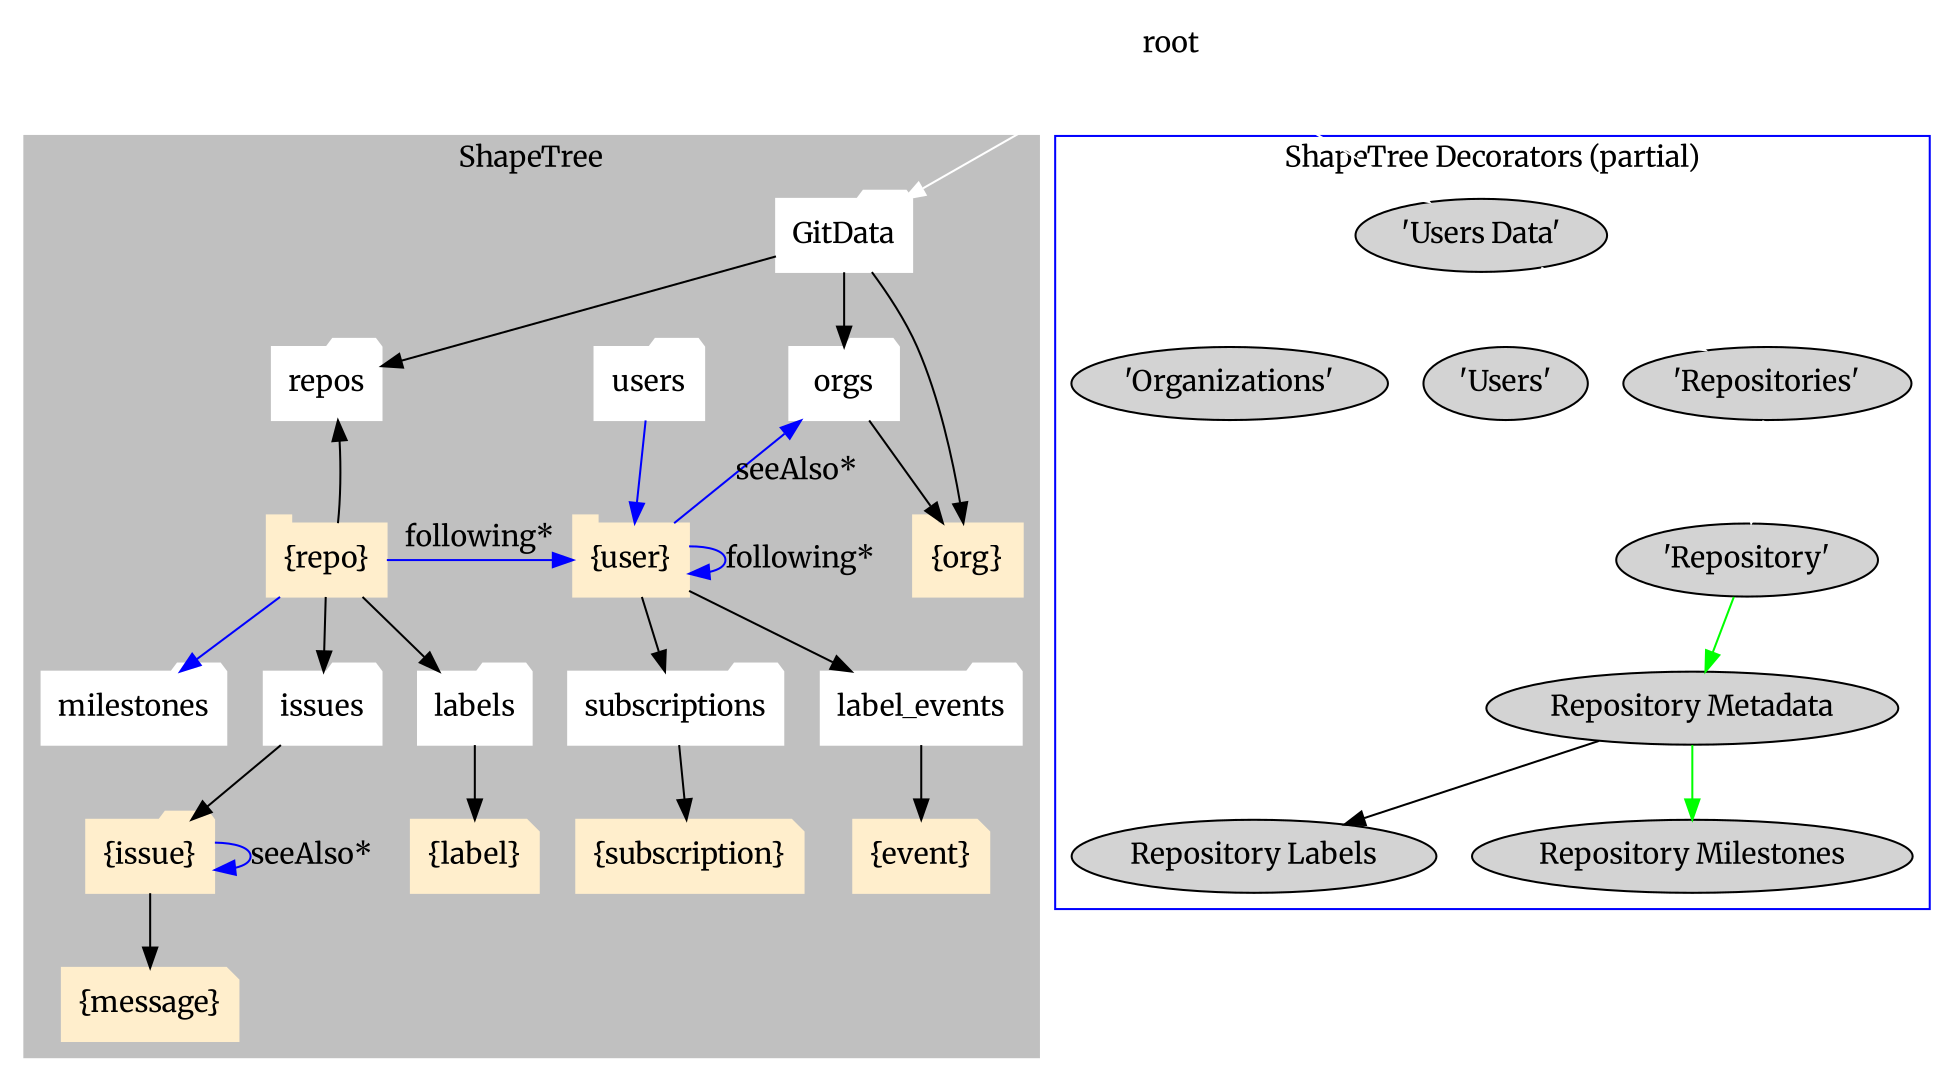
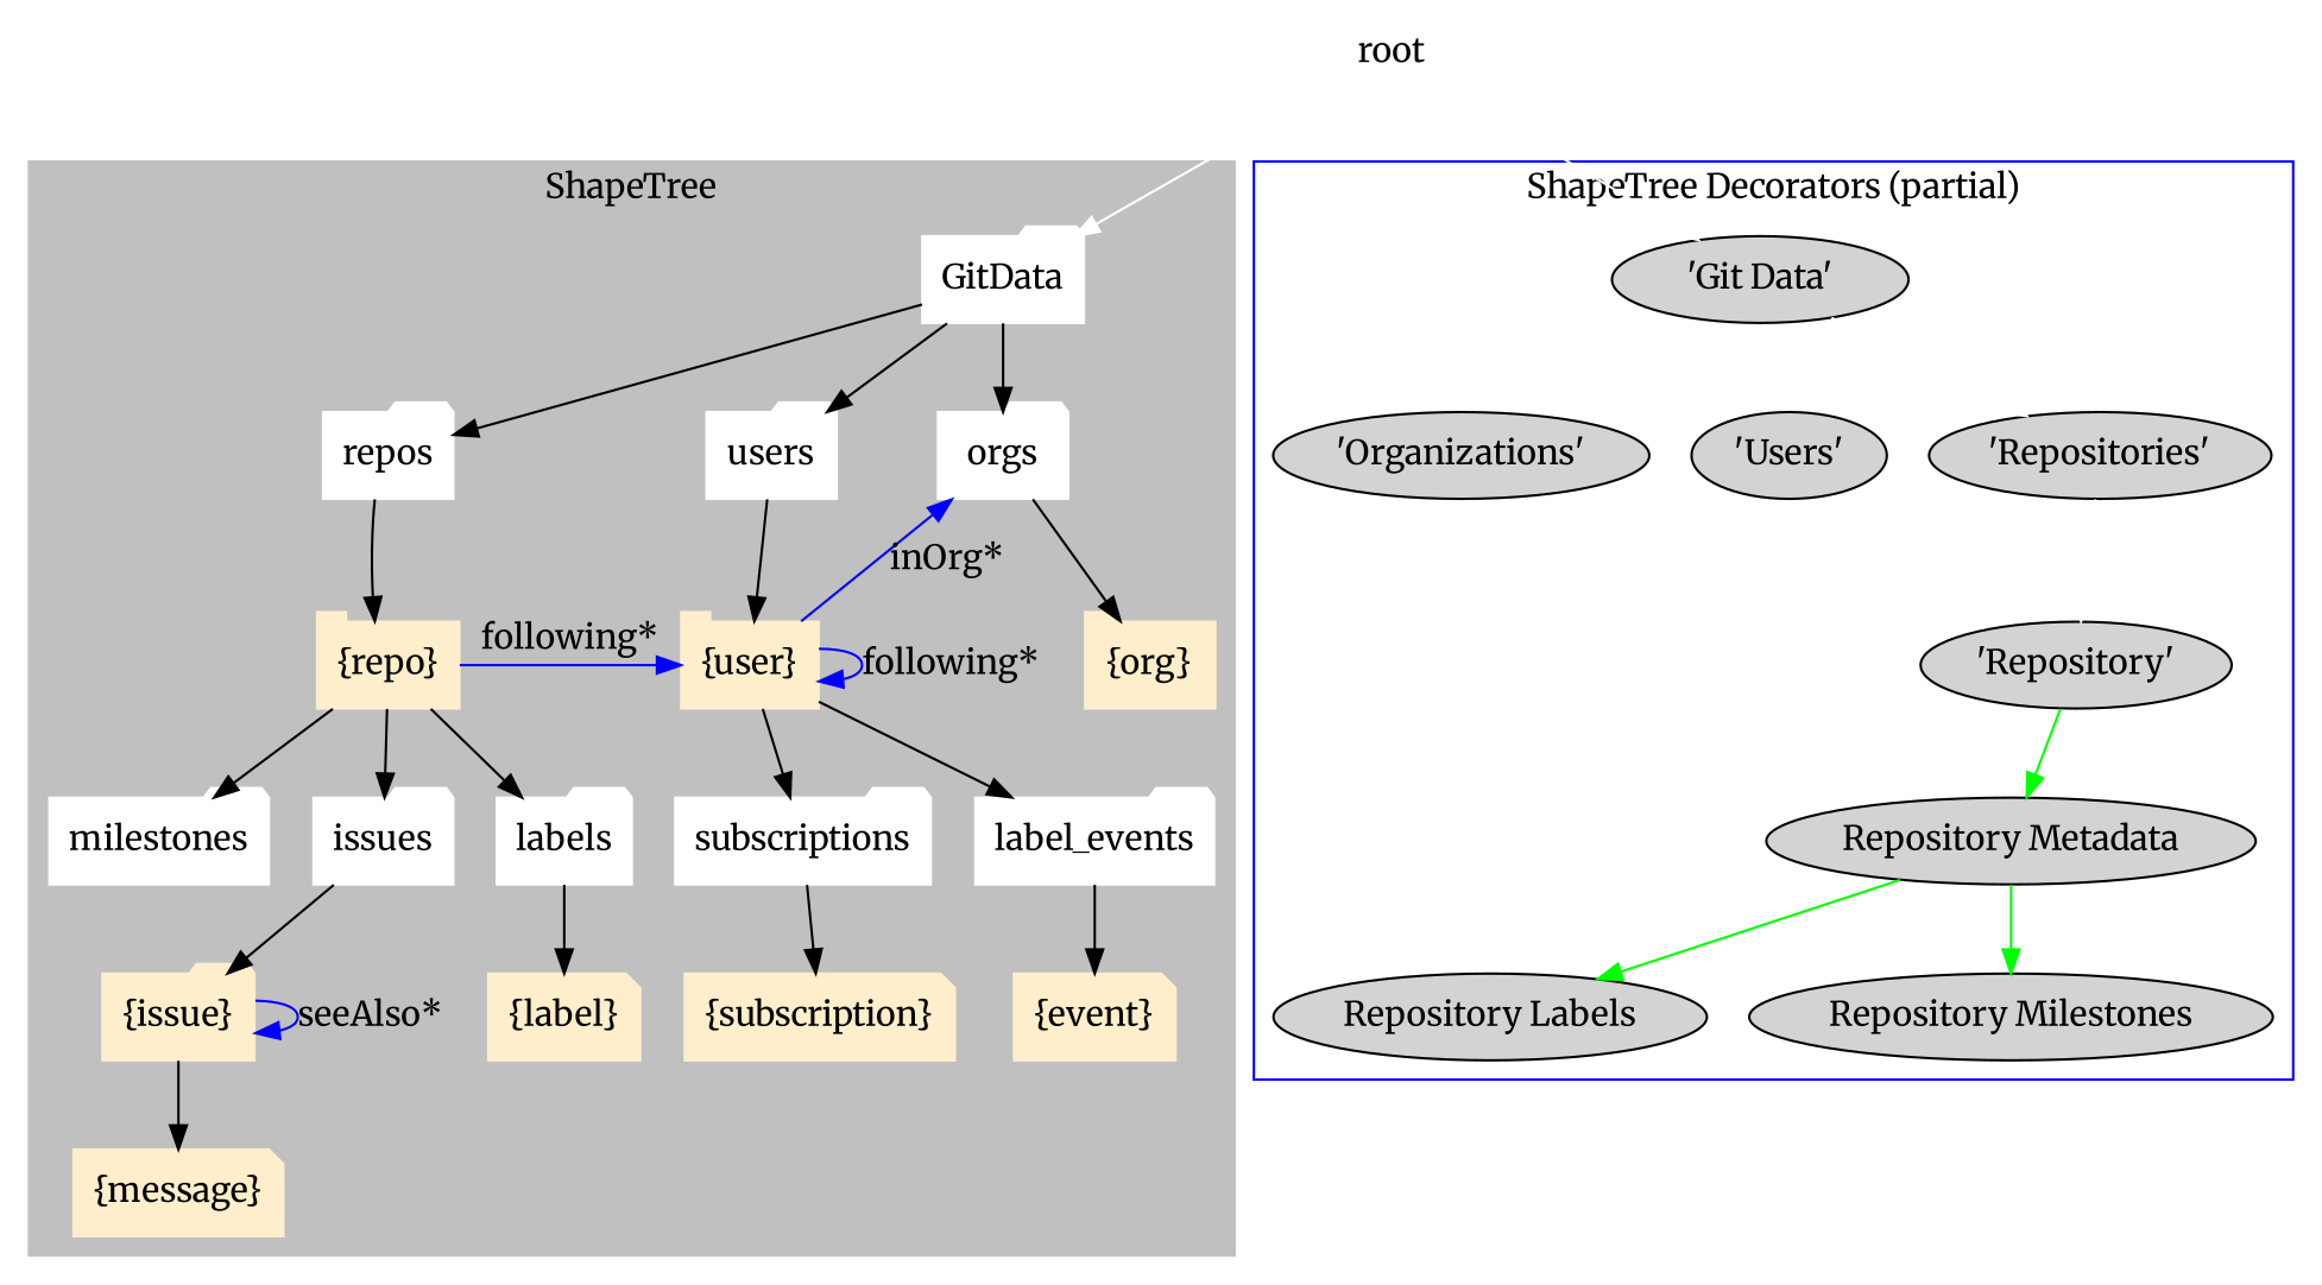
  digraph {
    fontname=Merriweather
    node [color=white fontname=Merriweather shape=folder style=filled]
    edge [fontname=Merriweather]
    repos
    users
    orgs
    n4 [color="#ffeecc" label="{repo}" shape=tab]
    n5 [color="#ffeecc" label="{user}" shape=tab]
    n6 [color="#ffeecc" label="{org}" shape=tab]
    GitData
    issues
    labels
    milestones
    n11 [color="#ffeecc" label="{issue}"]
    n12 [color="#ffeecc" label="{message}" shape=note]
    n13 [color="#ffeecc" label="{label}" shape=note]
    n14 [label=label_events]
    subscriptions
    n16 [color="#ffeecc" label="{event}" shape=note]
    n17 [color="#ffeecc" label="{subscription}" shape=note]
-   n18 [label="'Users Data'" color="" shape=""]
+   n18 [label="'Git Data'" color="" shape=""]
    n19 [label="'Repositories'" color="" shape=""]
    n20 [label="'Users'" color="" shape=""]
    n21 [label="'Organizations'" color="" shape=""]
    n22 [label="'Repository'" color="" shape=""]
    n23 [label="Repository Metadata" color="" shape=""]
    n24 [label="Repository Labels" color="" shape=""]
    n25 [label="Repository Milestones" color="" shape=""]
    root [shape=Mdiamond style=""]
    subgraph cluster_1 {
      color=grey
      label=ShapeTree
      style=filled
      GitData
      issues
      labels
      milestones
      n11
      n12
      n13
      n14
      subscriptions
      n16
      n17
      subgraph sub_2 {
        color=grey
        label=ShapeTree
        rank=same
        style=filled
        repos
        users
        orgs
      }
      subgraph sub_3 {
        color=grey
        label=ShapeTree
        rank=same
        style=filled
        n4
        n5
        n6
      }
    }
    subgraph cluster_4 {
      color=blue
      label="ShapeTree Decorators (partial)"
      n22
      n23
      n24
      n25
      subgraph sub_5 {
        color=blue
        label="ShapeTree Decorators (partial)"
        rank=same
        n18
      }
      subgraph sub_6 {
        color=blue
        label="ShapeTree Decorators (partial)"
        rank=same
        n19
        n20
        n21
      }
    }
-   n4 -> repos
-   users -> n5 [color=blue]
+   repos -> n4
+   users -> n5
    orgs -> n6
    n4 -> n5 [color=blue label="following*"]
    n4 -> issues
    n4 -> labels
-   n4 -> milestones [color=blue]
-   n5 -> orgs [color=blue label="seeAlso*"]
+   n4 -> milestones
+   n5 -> orgs [color=blue label="inOrg*"]
    n5 -> n5 [color=blue label="following*"]
    n5 -> n14
    n5 -> subscriptions
    GitData -> repos
-   GitData -> n6
+   GitData -> users
    GitData -> orgs
    issues -> n11
    labels -> n13
    n11 -> n11 [color=blue label="seeAlso*"]
    n11 -> n12
    n14 -> n16
    subscriptions -> n17
    n18 -> n19 [color=white]
    n19 -> n22 [color=white]
    n22 -> n23 [color=green]
-   n23 -> n24 [color=black]
+   n23 -> n24 [color=green]
    n23 -> n25 [color=green]
    root -> GitData [color=white shape=Mdiamond]
    root -> n18 [color=white shape=Mdiamond]
  }
